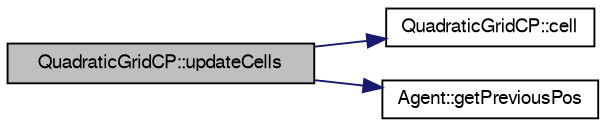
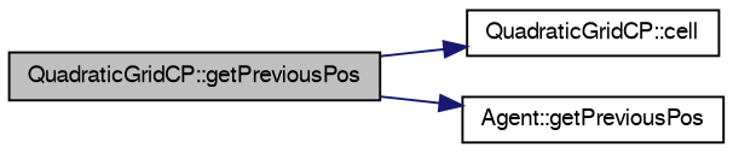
  digraph {
    rankdir=LR
    node [color=black fillcolor=white fontname=FreeSans fontsize=10 shape=record style=filled]
    edge [color=midnightblue fontname=FreeSans fontsize=10 labelfontname=FreeSans labelfontsize=10 style=solid]
-   n1 [fillcolor=grey75 fontcolor=black height=0.2 label="QuadraticGridCP::updateCells" width=0.4]
+   n1 [fillcolor=grey75 fontcolor=black height=0.2 label="QuadraticGridCP::getPreviousPos" width=0.4]
    n2 [height=0.2 label="QuadraticGridCP::cell" width=0.4]
    n3 [height=0.2 label="Agent::getPreviousPos" width=0.4]
    n1 -> n2
    n1 -> n3
  }
